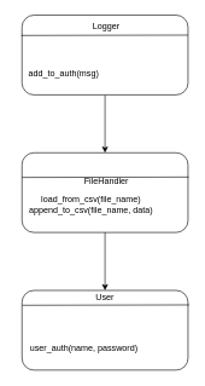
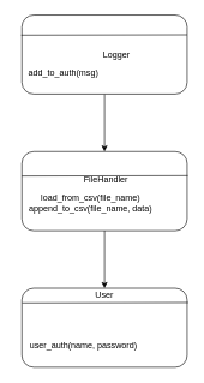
  <mxCell id="0" />
  <mxCell id="1" parent="0" />
  <mxCell id="2" value="" style="edgeStyle=orthogonalEdgeStyle;rounded=0;orthogonalLoop=1;jettySize=auto;html=1;" parent="1" source="3" target="4" edge="1"><mxGeometry relative="1" as="geometry" /></mxCell>
  <mxCell id="3" value="" style="rounded=1;whiteSpace=wrap;html=1;" parent="1" vertex="1"><mxGeometry x="30" y="20" width="230" height="110" as="geometry" /></mxCell>
  <mxCell id="4" value="" style="rounded=1;whiteSpace=wrap;html=1;" parent="1" vertex="1"><mxGeometry x="30" y="210" width="230" height="110" as="geometry" /></mxCell>
  <mxCell id="5" value="" style="rounded=1;whiteSpace=wrap;html=1;" parent="1" vertex="1"><mxGeometry x="30" y="400" width="230" height="110" as="geometry" /></mxCell>
- <mxCell id="6" value="Logger" style="text;html=1;strokeColor=none;fillColor=none;align=center;verticalAlign=middle;whiteSpace=wrap;rounded=0;" parent="1" vertex="1"><mxGeometry x="127" y="20" width="40" height="30" as="geometry" /></mxCell>
+ <mxCell id="6" value="Logger" style="text;html=1;strokeColor=none;fillColor=none;align=center;verticalAlign=middle;whiteSpace=wrap;rounded=0;" parent="1" vertex="1"><mxGeometry x="142" y="60" width="40" height="30" as="geometry" /></mxCell>
  <mxCell id="7" value="" style="endArrow=none;html=1;entryX=1;entryY=0.25;entryDx=0;entryDy=0;" parent="1" target="3" edge="1"><mxGeometry width="50" height="50" relative="1" as="geometry"><mxPoint x="29" y="48" as="sourcePoint" /><mxPoint x="149" y="48" as="targetPoint" /></mxGeometry></mxCell>
  <mxCell id="8" value="FileHandler" style="text;html=1;strokeColor=none;fillColor=none;align=center;verticalAlign=middle;whiteSpace=wrap;rounded=0;" parent="1" vertex="1"><mxGeometry x="127" y="235" width="40" height="30" as="geometry" /></mxCell>
  <mxCell id="9" value="" style="endArrow=none;html=1;entryX=1;entryY=0.25;entryDx=0;entryDy=0;" parent="1" edge="1"><mxGeometry width="50" height="50" relative="1" as="geometry"><mxPoint x="30" y="244" as="sourcePoint" /><mxPoint x="261" y="243.5" as="targetPoint" /></mxGeometry></mxCell>
  <mxCell id="10" value="" style="endArrow=classic;html=1;exitX=0.5;exitY=1;exitDx=0;exitDy=0;" parent="1" edge="1" source="4"><mxGeometry width="50" height="50" relative="1" as="geometry"><mxPoint x="52.24" y="350" as="sourcePoint" /><mxPoint x="145" y="400" as="targetPoint" /></mxGeometry></mxCell>
  <mxCell id="11" value="" style="endArrow=none;html=1;entryX=1;entryY=0.25;entryDx=0;entryDy=0;" parent="1" edge="1"><mxGeometry width="50" height="50" relative="1" as="geometry"><mxPoint x="30.5" y="420.5" as="sourcePoint" /><mxPoint x="261.5" y="420" as="targetPoint" /></mxGeometry></mxCell>
  <mxCell id="12" value="User" style="text;html=1;strokeColor=none;fillColor=none;align=center;verticalAlign=middle;whiteSpace=wrap;rounded=0;" parent="1" vertex="1"><mxGeometry x="125" y="400" width="40" height="20" as="geometry" /></mxCell>
  <mxCell id="13" value="load_from_csv(file_name)&lt;br&gt;append_to_csv(file_name, data)" style="text;html=1;strokeColor=none;fillColor=none;align=center;verticalAlign=middle;whiteSpace=wrap;rounded=0;" parent="1" vertex="1"><mxGeometry x="20" y="271" width="212" height="20" as="geometry" /></mxCell>
  <mxCell id="14" value="user_auth(name, password)" style="text;html=1;strokeColor=none;fillColor=none;align=center;verticalAlign=middle;whiteSpace=wrap;rounded=0;" parent="1" vertex="1"><mxGeometry x="35" y="470" width="162" height="20" as="geometry" /></mxCell>
  <mxCell id="15" value="add_to_auth(msg)" style="text;html=1;strokeColor=none;fillColor=none;align=center;verticalAlign=middle;whiteSpace=wrap;rounded=0;" vertex="1" parent="1"><mxGeometry x="68" y="90" width="40" height="20" as="geometry" /></mxCell>
